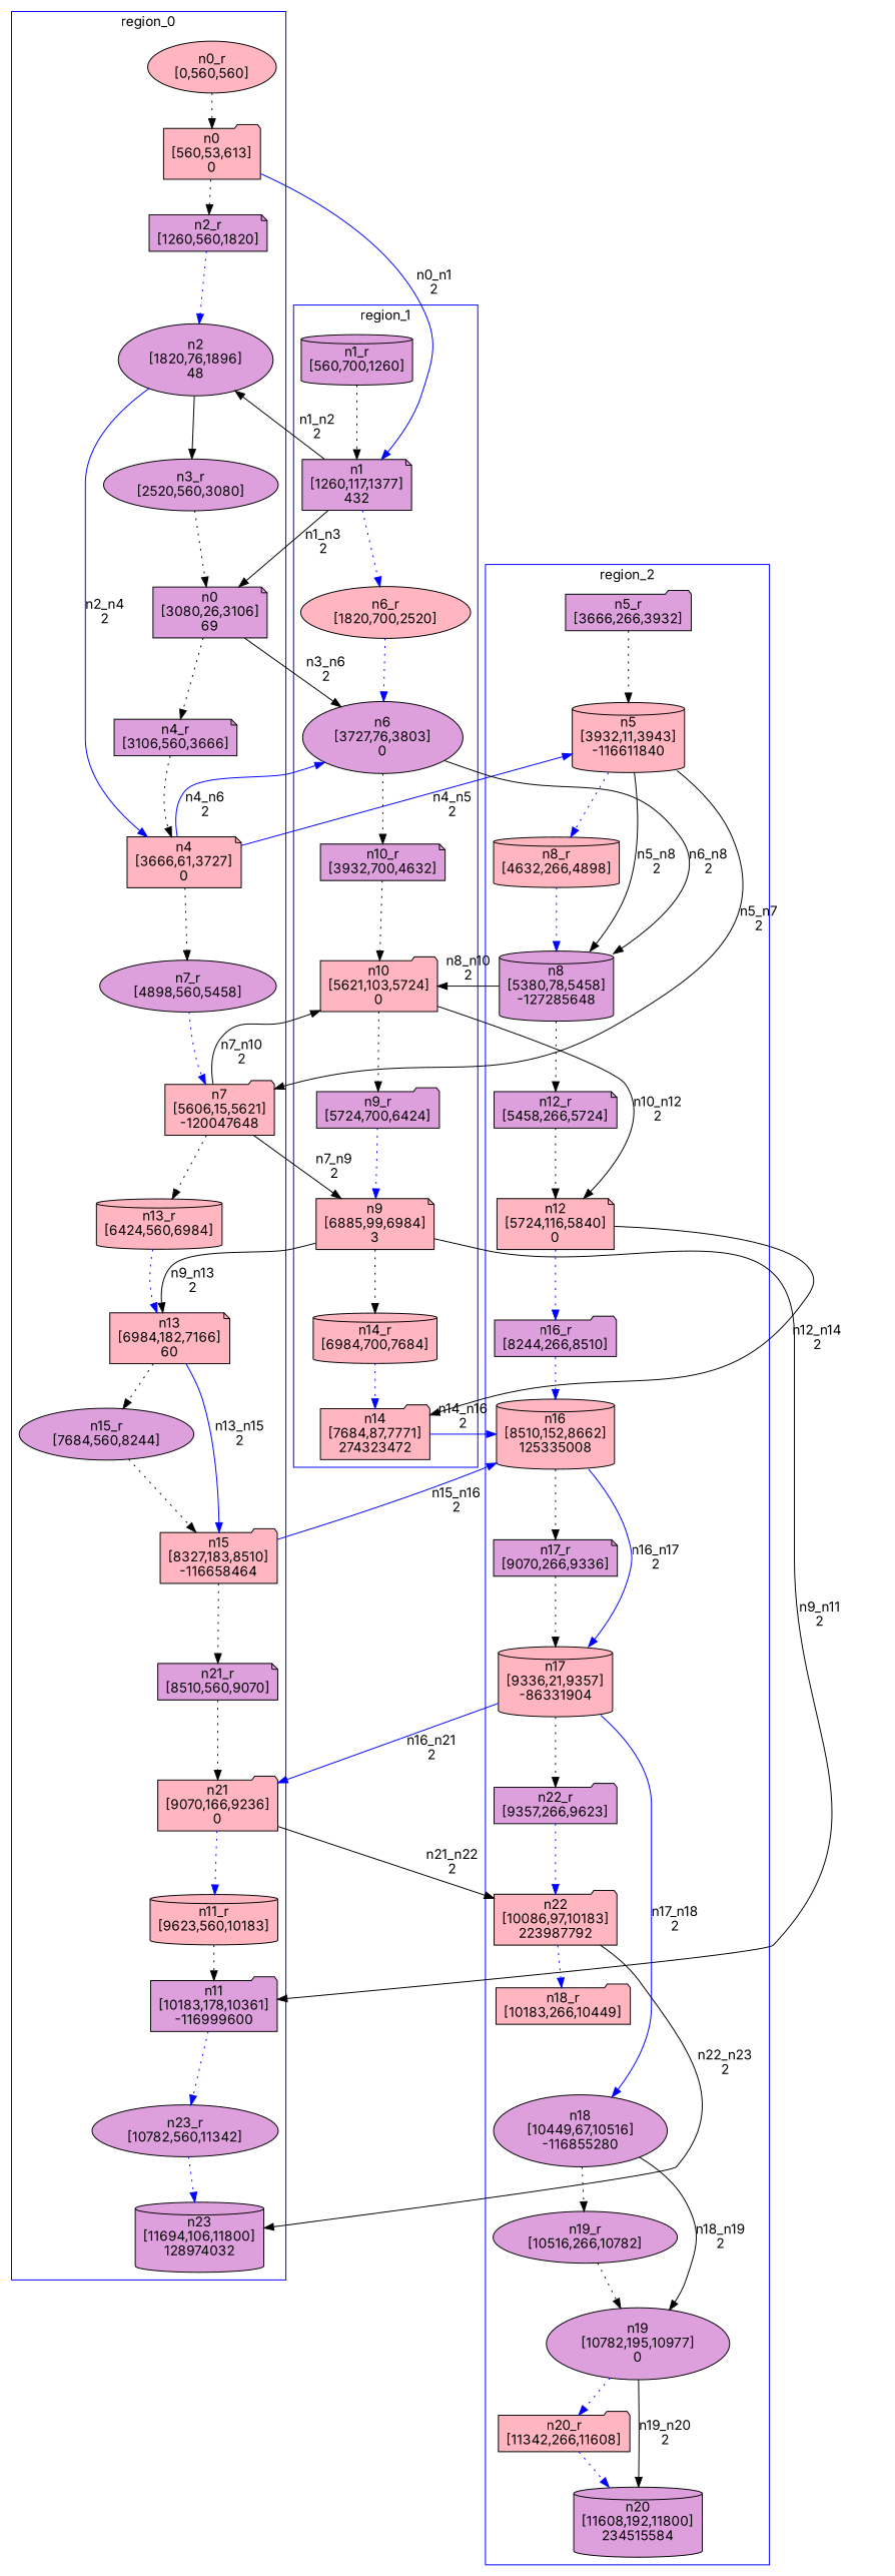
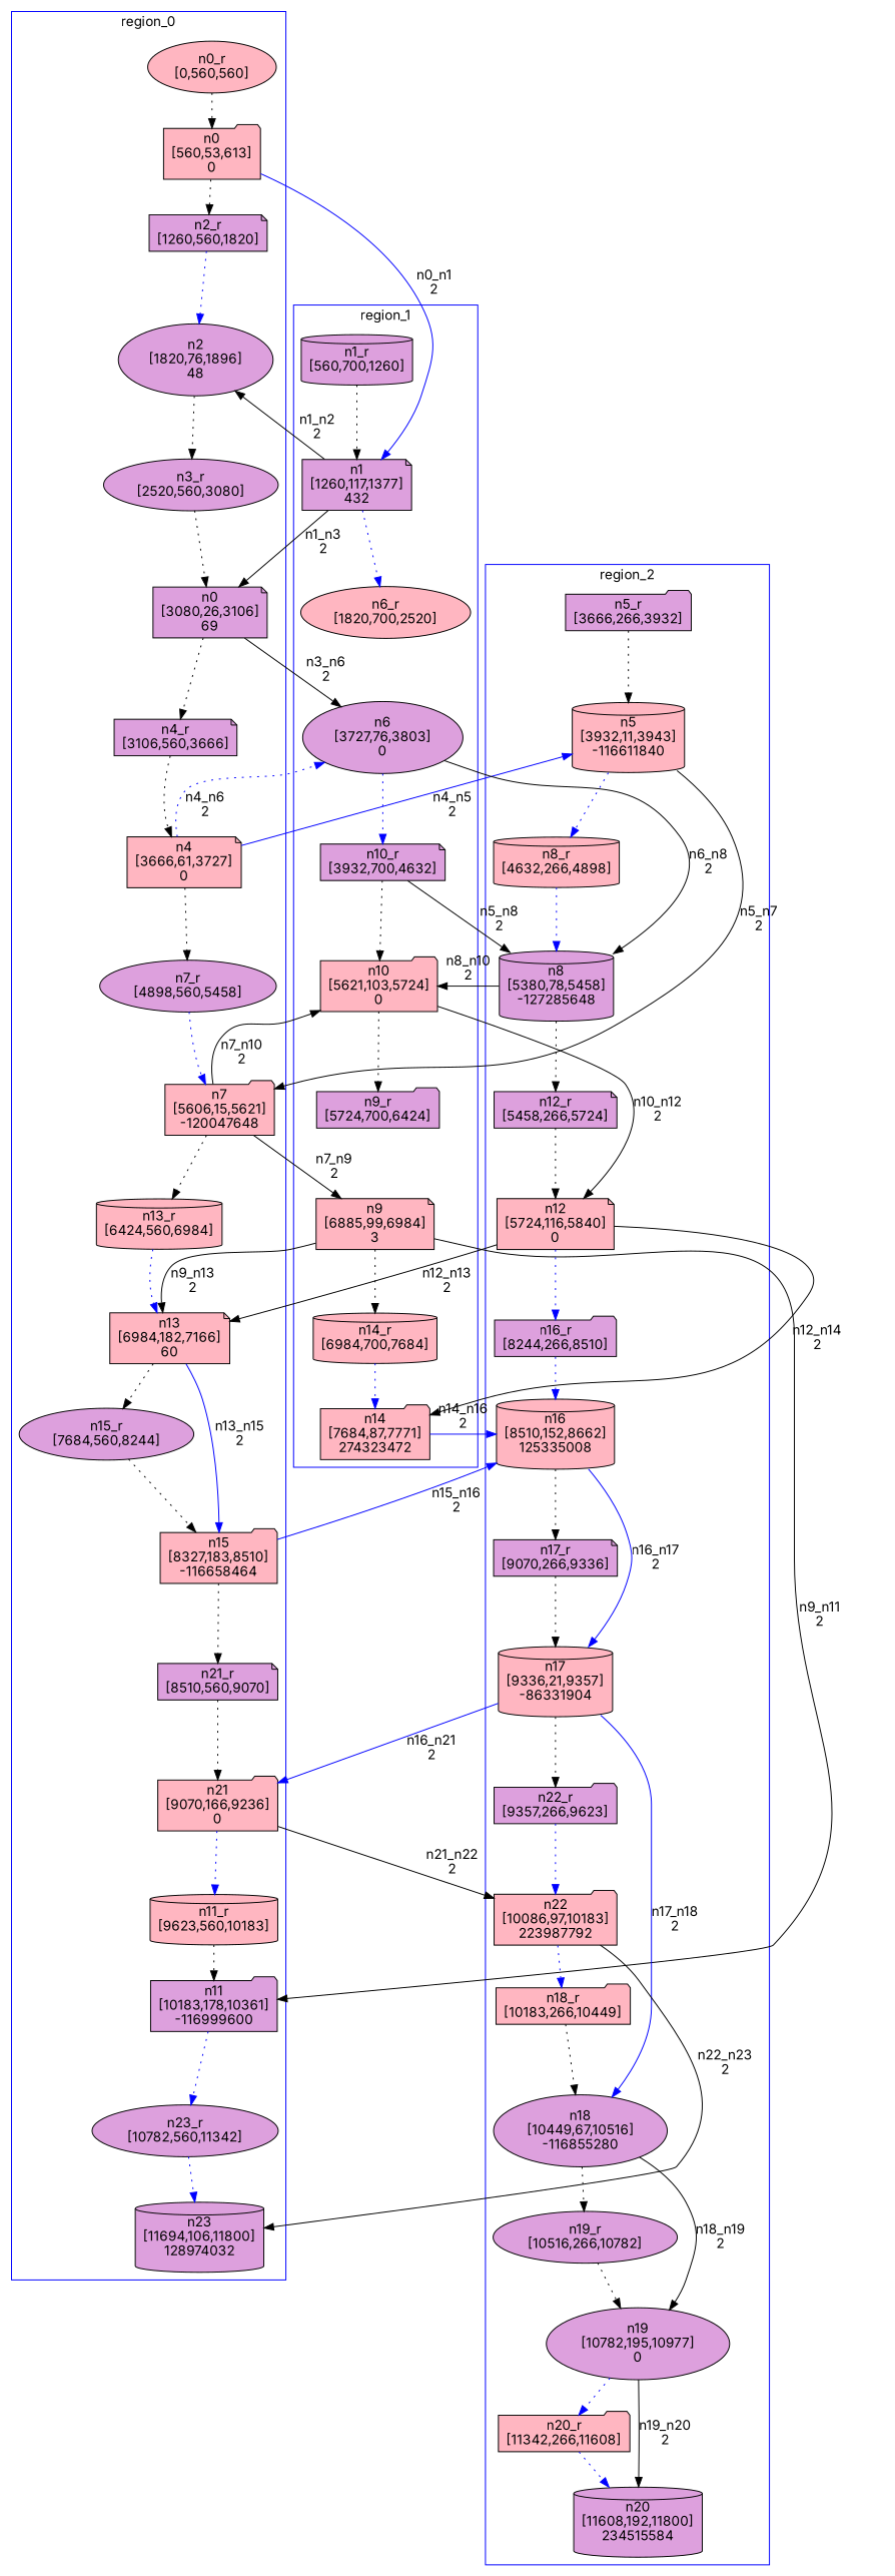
  digraph {
    fontname=Inter
    node [fillcolor=plum fontname=Inter shape=folder style=filled]
    edge [color=black fontname=Inter style=dotted]
    n1 [fillcolor=lightpink label="n0_r\n[0,560,560]" shape=ellipse]
    n2 [fillcolor=lightpink label="n0\n[560,53,613]\n0"]
    n3 [label="n2_r\n[1260,560,1820]" shape=note]
    n4 [label="n2\n[1820,76,1896]\n48" shape=ellipse]
    n5 [label="n3_r\n[2520,560,3080]" shape=ellipse]
    n6 [label="n0\n[3080,26,3106]\n69" shape=note]
    n7 [label="n4_r\n[3106,560,3666]" shape=note]
    n8 [fillcolor=lightpink label="n4\n[3666,61,3727]\n0" shape=note]
    n9 [label="n7_r\n[4898,560,5458]" shape=ellipse]
    n10 [fillcolor=lightpink label="n7\n[5606,15,5621]\n-120047648"]
    n11 [fillcolor=lightpink label="n13_r\n[6424,560,6984]" shape=cylinder]
    n12 [fillcolor=lightpink label="n13\n[6984,182,7166]\n60" shape=note]
    n13 [label="n15_r\n[7684,560,8244]" shape=ellipse]
    n14 [fillcolor=lightpink label="n15\n[8327,183,8510]\n-116658464"]
    n15 [label="n21_r\n[8510,560,9070]" shape=note]
    n16 [fillcolor=lightpink label="n21\n[9070,166,9236]\n0"]
    n17 [fillcolor=lightpink label="n11_r\n[9623,560,10183]" shape=cylinder]
    n18 [label="n11\n[10183,178,10361]\n-116999600"]
    n19 [label="n23_r\n[10782,560,11342]" shape=ellipse]
    n20 [label="n23\n[11694,106,11800]\n128974032" shape=cylinder]
    n21 [label="n1_r\n[560,700,1260]" shape=cylinder]
    n22 [label="n1\n[1260,117,1377]\n432" shape=note]
    n23 [fillcolor=lightpink label="n6_r\n[1820,700,2520]" shape=ellipse]
    n24 [label="n6\n[3727,76,3803]\n0" shape=ellipse]
    n25 [label="n10_r\n[3932,700,4632]" shape=note]
    n26 [fillcolor=lightpink label="n10\n[5621,103,5724]\n0"]
    n27 [label="n9_r\n[5724,700,6424]"]
    n28 [fillcolor=lightpink label="n9\n[6885,99,6984]\n3" shape=note]
    n29 [fillcolor=lightpink label="n14_r\n[6984,700,7684]" shape=cylinder]
    n30 [fillcolor=lightpink label="n14\n[7684,87,7771]\n274323472"]
    n31 [label="n5_r\n[3666,266,3932]"]
    n32 [fillcolor=lightpink label="n5\n[3932,11,3943]\n-116611840" shape=cylinder]
    n33 [fillcolor=lightpink label="n8_r\n[4632,266,4898]" shape=cylinder]
    n34 [label="n8\n[5380,78,5458]\n-127285648" shape=cylinder]
    n35 [label="n12_r\n[5458,266,5724]" shape=note]
    n36 [fillcolor=lightpink label="n12\n[5724,116,5840]\n0" shape=note]
    n37 [label="n16_r\n[8244,266,8510]"]
    n38 [fillcolor=lightpink label="n16\n[8510,152,8662]\n125335008" shape=cylinder]
    n39 [label="n17_r\n[9070,266,9336]" shape=note]
    n40 [fillcolor=lightpink label="n17\n[9336,21,9357]\n-86331904" shape=cylinder]
    n41 [label="n22_r\n[9357,266,9623]"]
    n42 [fillcolor=lightpink label="n22\n[10086,97,10183]\n223987792"]
    n43 [fillcolor=lightpink label="n18_r\n[10183,266,10449]"]
    n44 [label="n18\n[10449,67,10516]\n-116855280" shape=ellipse]
    n45 [label="n19_r\n[10516,266,10782]" shape=ellipse]
    n46 [label="n19\n[10782,195,10977]\n0" shape=ellipse]
    n47 [fillcolor=lightpink label="n20_r\n[11342,266,11608]"]
    n48 [label="n20\n[11608,192,11800]\n234515584" shape=cylinder]
    subgraph cluster_1 {
      color=blue
      label=region_0
      stytle=filled
      n1
      n2
      n3
      n4
      n5
      n6
      n7
      n8
      n9
      n10
      n11
      n12
      n13
      n14
      n15
      n16
      n17
      n18
      n19
      n20
    }
    subgraph cluster_2 {
      color=blue
      label=region_1
      stytle=filled
      n21
      n22
      n23
      n24
      n25
      n26
      n27
      n28
      n29
      n30
    }
    subgraph cluster_3 {
      color=blue
      label=region_2
      stytle=filled
      n31
      n32
      n33
      n34
      n35
      n36
      n37
      n38
      n39
      n40
      n41
      n42
      n43
      n44
      n45
      n46
      n47
      n48
    }
    n1 -> n2
    n2 -> n3
    n2 -> n22 [color=blue label="n0_n1\n2" style=""]
    n3 -> n4 [color=blue]
-   n4 -> n5 [style=solid]
-   n4 -> n8 [color=blue label="n2_n4\n2" style=""]
+   n4 -> n5
    n5 -> n6
    n6 -> n7
    n6 -> n24 [label="n3_n6\n2" style=""]
    n7 -> n8
    n8 -> n9
-   n8 -> n24 [color=blue label="n4_n6\n2" style=""]
+   n8 -> n24 [color=blue label="n4_n6\n2"]
    n8 -> n32 [color=blue label="n4_n5\n2" style=""]
    n9 -> n10 [color=blue]
    n10 -> n11
    n10 -> n26 [label="n7_n10\n2" style=""]
    n10 -> n28 [label="n7_n9\n2" style=""]
    n11 -> n12 [color=blue]
    n12 -> n13
    n12 -> n14 [color=blue label="n13_n15\n2" style=""]
    n13 -> n14
    n14 -> n15
    n14 -> n38 [color=blue label="n15_n16\n2" style=""]
    n15 -> n16
    n16 -> n17 [color=blue]
    n16 -> n42 [label="n21_n22\n2" style=""]
    n17 -> n18
    n18 -> n19 [color=blue]
    n19 -> n20 [color=blue]
    n21 -> n22
    n22 -> n4 [label="n1_n2\n2" style=""]
    n22 -> n6 [label="n1_n3\n2" style=""]
    n22 -> n23 [color=blue]
-   n23 -> n24 [color=blue]
-   n24 -> n25
+   n24 -> n25 [color=blue]
    n24 -> n34 [label="n6_n8\n2" style=""]
    n25 -> n26
    n26 -> n27
    n26 -> n36 [label="n10_n12\n2" style=""]
-   n27 -> n28 [color=blue]
    n28 -> n12 [label="n9_n13\n2" style=""]
    n28 -> n18 [label="n9_n11\n2" style=""]
    n28 -> n29
    n29 -> n30 [color=blue]
    n30 -> n38 [color=blue label="n14_n16\n2" style=""]
    n31 -> n32
    n32 -> n10 [label="n5_n7\n2" style=""]
    n32 -> n33 [color=blue]
-   n32 -> n34 [label="n5_n8\n2" style=""]
+   n25 -> n34 [label="n5_n8\n2" style=""]
    n33 -> n34 [color=blue]
    n34 -> n26 [label="n8_n10\n2" style=""]
    n34 -> n35
    n35 -> n36
+   n36 -> n12 [label="n12_n13\n2" style=""]
    n36 -> n30 [label="n12_n14\n2" style=""]
    n36 -> n37 [color=blue]
    n37 -> n38 [color=blue]
    n38 -> n39
    n38 -> n40 [color=blue label="n16_n17\n2" style=""]
    n39 -> n40
    n40 -> n16 [color=blue label="n16_n21\n2" style=""]
    n40 -> n41
    n40 -> n44 [color=blue label="n17_n18\n2" style=""]
    n41 -> n42 [color=blue]
    n42 -> n20 [label="n22_n23\n2" style=""]
    n42 -> n43 [color=blue]
+   n43 -> n44
    n44 -> n45
    n44 -> n46 [label="n18_n19\n2" style=""]
    n45 -> n46
    n46 -> n47 [color=blue]
    n46 -> n48 [label="n19_n20\n2" style=""]
    n47 -> n48 [color=blue]
  }
